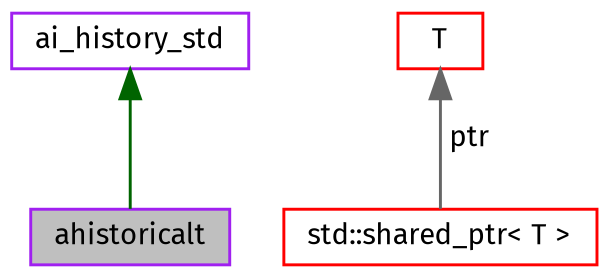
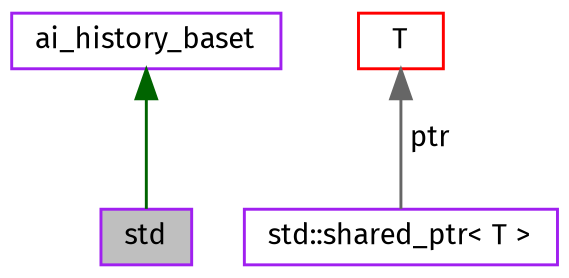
  digraph {
    fontname="Fira Sans"
    node [color=purple fontname="Fira Sans" fontsize=10 shape=record]
    edge [dir=back fontname="Fira Sans" fontsize=10 labelfontname=Helvetica labelfontsize=10 style=solid]
-   n1 [fillcolor=grey75 fontcolor=black height=0.2 label=ahistoricalt style=filled width=0.4]
-   n2 [height=0.2 label=ai_history_std width=0.4]
-   n3 [color=red height=0.2 label="std::shared_ptr\< T \>" width=0.4]
+   n1 [fillcolor=grey75 fontcolor=black height=0.2 label=std style=filled width=0.4]
+   n2 [height=0.2 label=ai_history_baset width=0.4]
+   n3 [height=0.2 label="std::shared_ptr\< T \>" width=0.4]
    n4 [color=red height=0.2 label=T width=0.4]
    n2 -> n1 [color=darkgreen]
    n4 -> n3 [color=gray40 label=" ptr"]
  }
